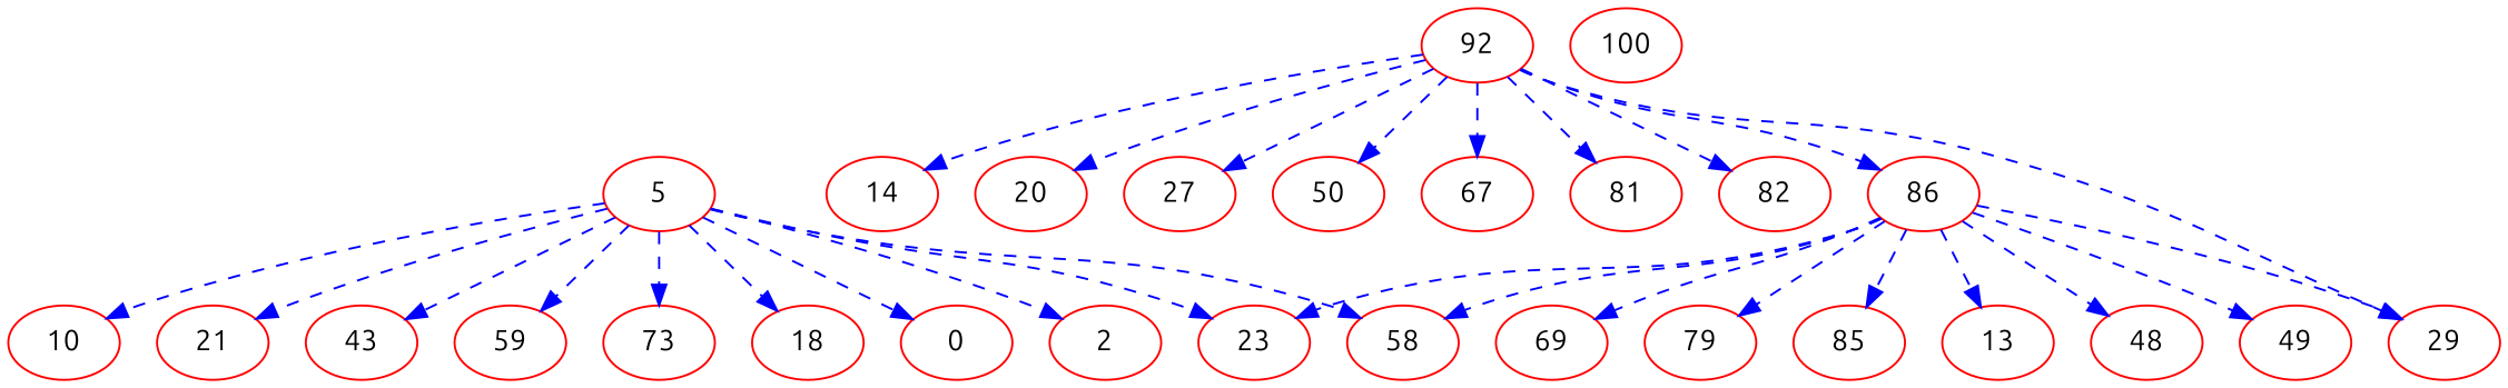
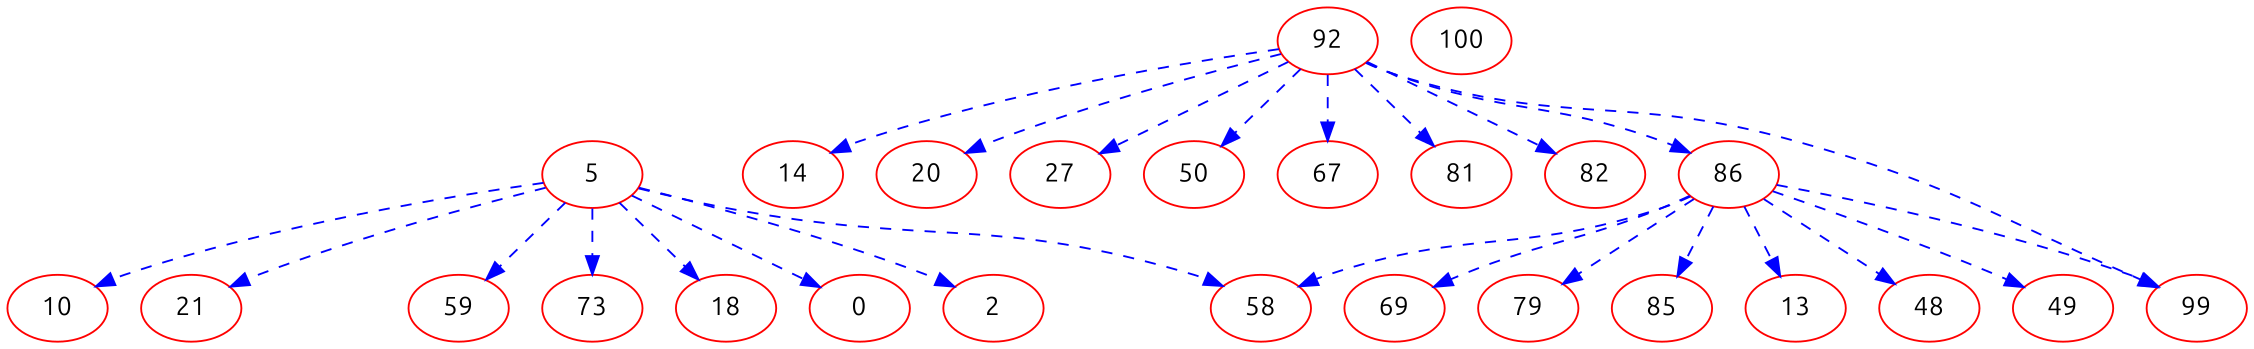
  digraph {
    fontname=Ubuntu
    rankdir=TB
    node [color=Red fontname=Ubuntu]
    edge [color=Blue fontname=Ubuntu style=dashed]
    5
    0
    2
    10
    21
-   23
-   43
    58
    59
    73
    n11 [label=18]
    n12 [label=86]
    13
    48
    49
    69
    79
    85
-   99 [label=29]
+   99
    92
    14
    20
    27
    50
    67
    81
    82
    100
    5 -> 0
    5 -> 2
    5 -> 10
    5 -> 21
-   5 -> 23
-   5 -> 43
    5 -> 58
    5 -> 59
    5 -> 73
    5 -> n11
-   n12 -> 23
    n12 -> 58
    n12 -> 13
    n12 -> 48
    n12 -> 49
    n12 -> 69
    n12 -> 79
    n12 -> 85
    n12 -> 99
    92 -> n12
    92 -> 99
    92 -> 14
    92 -> 20
    92 -> 27
    92 -> 50
    92 -> 67
    92 -> 81
    92 -> 82
  }
